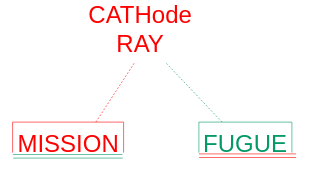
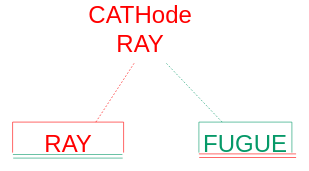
  <mxCell id="0" />
  <mxCell id="1" parent="0" />
  <mxCell id="2" value="&lt;font style=&quot;font-size: 40px&quot; color=&quot;#ff0000&quot;&gt;CATHode&lt;br&gt;RAY&lt;br&gt;&lt;/font&gt;" style="text;html=1;align=center;verticalAlign=middle;resizable=0;points=[];autosize=1;strokeColor=none;fillColor=none;" vertex="1" parent="1"><mxGeometry x="138" y="20" width="190" height="50" as="geometry" /></mxCell>
- <mxCell id="3" value="MISSION" style="text;html=1;align=center;verticalAlign=middle;resizable=0;points=[];autosize=1;strokeColor=none;fillColor=none;fontSize=40;fontColor=#FF0000;" vertex="1" parent="1"><mxGeometry x="23" y="210" width="180" height="50" as="geometry" /></mxCell>
+ <mxCell id="3" value="RAY" style="text;html=1;align=center;verticalAlign=middle;resizable=0;points=[];autosize=1;strokeColor=none;fillColor=none;fontSize=40;fontColor=#FF0000;" vertex="1" parent="1"><mxGeometry x="23" y="210" width="180" height="50" as="geometry" /></mxCell>
  <mxCell id="4" value="&lt;font color=&quot;#069968&quot;&gt;FUGUE&lt;/font&gt;" style="text;html=1;align=center;verticalAlign=middle;resizable=0;points=[];autosize=1;strokeColor=none;fillColor=none;fontSize=40;fontColor=#FF0000;" vertex="1" parent="1"><mxGeometry x="328" y="210" width="160" height="50" as="geometry" /></mxCell>
  <mxCell id="5" value="" style="shape=partialRectangle;whiteSpace=wrap;html=1;bottom=1;right=1;left=1;top=0;fillColor=none;routingCenterX=-0.5;fontSize=40;fontColor=#069968;rotation=-180;strokeColor=#069968;" vertex="1" parent="1"><mxGeometry x="331" y="200" width="155" height="50" as="geometry" /></mxCell>
  <mxCell id="6" value="" style="shape=partialRectangle;whiteSpace=wrap;html=1;bottom=1;right=1;left=1;top=0;fillColor=none;routingCenterX=-0.5;fontSize=40;fontColor=#069968;rotation=-180;strokeColor=#FF0000;" vertex="1" parent="1"><mxGeometry x="20.5" y="200" width="185" height="50" as="geometry" /></mxCell>
  <mxCell id="7" value="" style="endArrow=none;html=1;rounded=0;fontSize=40;fontColor=#069968;strokeColor=#069968;" edge="1" parent="1"><mxGeometry width="50" height="50" relative="1" as="geometry"><mxPoint x="21.5" y="260" as="sourcePoint" /><mxPoint x="204" y="260" as="targetPoint" /></mxGeometry></mxCell>
  <mxCell id="8" value="" style="endArrow=none;html=1;rounded=0;fontSize=40;fontColor=#069968;strokeColor=#069968;" edge="1" parent="1"><mxGeometry width="50" height="50" relative="1" as="geometry"><mxPoint x="21" y="254" as="sourcePoint" /><mxPoint x="203.5" y="254" as="targetPoint" /></mxGeometry></mxCell>
  <mxCell id="9" value="" style="endArrow=none;html=1;rounded=0;fontSize=40;fontColor=#069968;strokeColor=#FF0000;" edge="1" parent="1"><mxGeometry width="50" height="50" relative="1" as="geometry"><mxPoint x="331.5" y="259" as="sourcePoint" /><mxPoint x="493" y="259" as="targetPoint" /></mxGeometry></mxCell>
  <mxCell id="10" value="" style="endArrow=none;html=1;rounded=0;fontSize=40;fontColor=#069968;strokeColor=#FF0000;" edge="1" parent="1"><mxGeometry width="50" height="50" relative="1" as="geometry"><mxPoint x="331" y="253" as="sourcePoint" /><mxPoint x="493" y="253" as="targetPoint" /></mxGeometry></mxCell>
  <mxCell id="11" value="" style="endArrow=none;dashed=1;html=1;rounded=0;fontSize=40;fontColor=#069968;strokeColor=#FF0000;exitX=0.25;exitY=1;exitDx=0;exitDy=0;" edge="1" parent="1" source="6"><mxGeometry width="50" height="50" relative="1" as="geometry"><mxPoint x="158" y="192" as="sourcePoint" /><mxPoint x="223" y="102" as="targetPoint" /></mxGeometry></mxCell>
  <mxCell id="12" value="" style="endArrow=none;dashed=1;html=1;rounded=0;fontSize=40;fontColor=#069968;strokeColor=#069968;exitX=0.75;exitY=1;exitDx=0;exitDy=0;" edge="1" parent="1" source="5"><mxGeometry width="50" height="50" relative="1" as="geometry"><mxPoint x="213" y="200" as="sourcePoint" /><mxPoint x="276.75" y="102" as="targetPoint" /></mxGeometry></mxCell>
